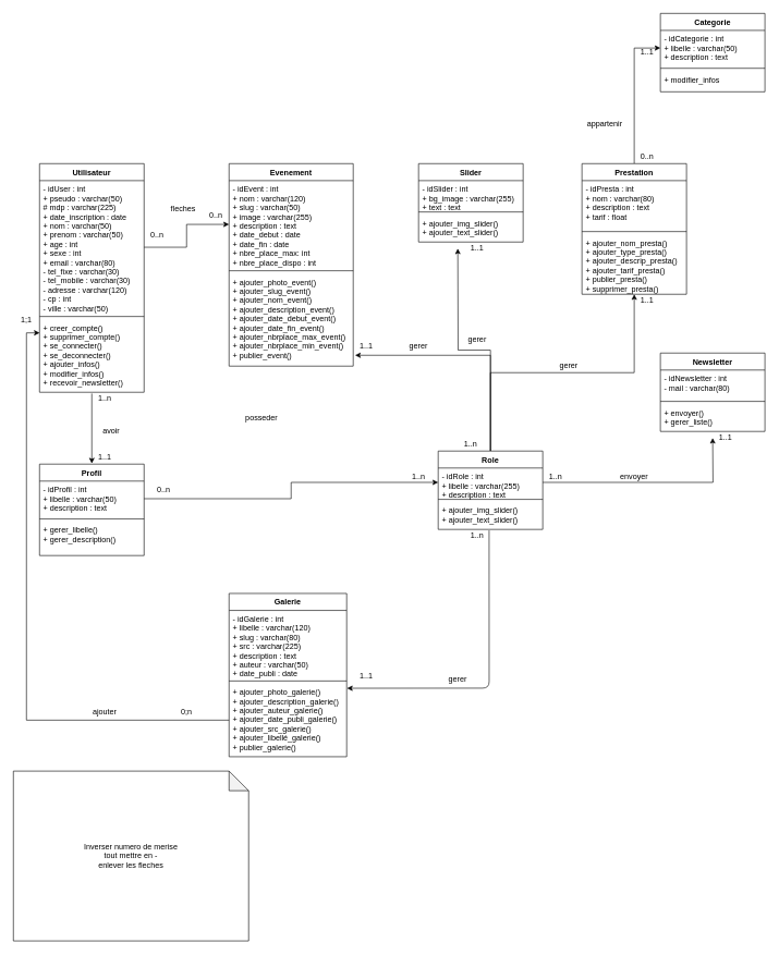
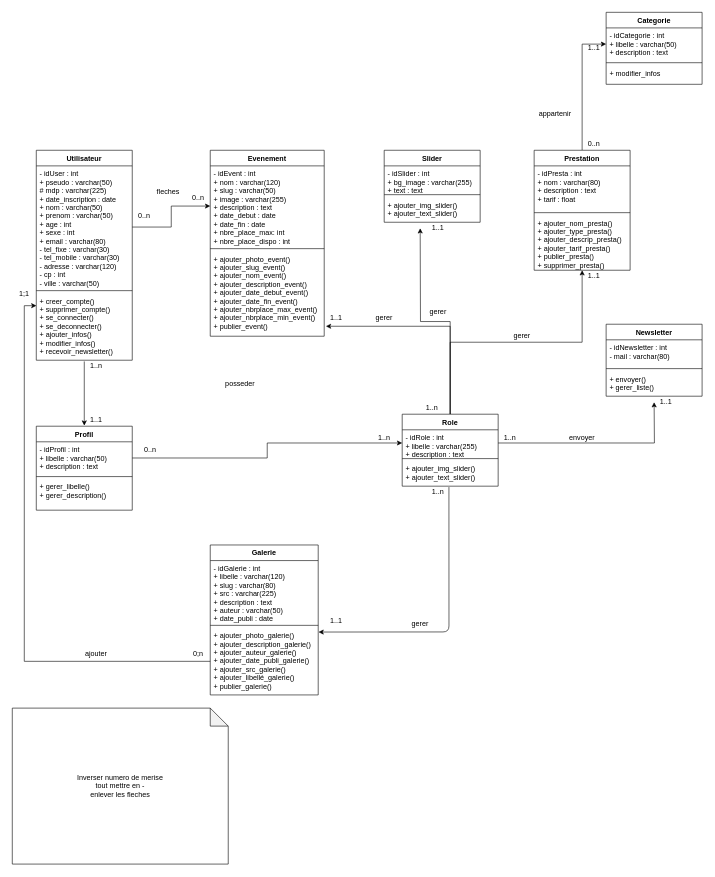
  <mxCell id="0" />
  <mxCell id="1" parent="0" />
  <mxCell id="2" value="Utilisateur" style="swimlane;fontStyle=1;align=center;verticalAlign=top;childLayout=stackLayout;horizontal=1;startSize=26;horizontalStack=0;resizeParent=1;resizeParentMax=0;resizeLast=0;collapsible=1;marginBottom=0;" parent="1" vertex="1"><mxGeometry x="60" y="250" width="160" height="350" as="geometry" /></mxCell>
  <mxCell id="3" value="- idUser : int&#10;+ pseudo : varchar(50)&#10;# mdp : varchar(225)&#10;+ date_inscription : date&#10;+ nom : varchar(50)&#10;+ prenom : varchar(50)&#10;+ age : int&#10;+ sexe : int&#10;+ email : varchar(80)&#10;- tel_fixe : varchar(30)&#10;- tel_mobile : varchar(30)&#10;- adresse : varchar(120)&#10;- cp : int&#10;- ville : varchar(50)" style="text;strokeColor=none;fillColor=none;align=left;verticalAlign=top;spacingLeft=4;spacingRight=4;overflow=hidden;rotatable=0;points=[[0,0.5],[1,0.5]];portConstraint=eastwest;" parent="2" vertex="1"><mxGeometry y="26" width="160" height="204" as="geometry" /></mxCell>
  <mxCell id="4" value="" style="line;strokeWidth=1;fillColor=none;align=left;verticalAlign=middle;spacingTop=-1;spacingLeft=3;spacingRight=3;rotatable=0;labelPosition=right;points=[];portConstraint=eastwest;" parent="2" vertex="1"><mxGeometry y="230" width="160" height="8" as="geometry" /></mxCell>
  <mxCell id="5" value="+ creer_compte()&#10;+ supprimer_compte()&#10;+ se_connecter()&#10;+ se_deconnecter()&#10;+ ajouter_infos()&#10;+ modifier_infos()&#10;+ recevoir_newsletter()&#10;" style="text;strokeColor=none;fillColor=none;align=left;verticalAlign=top;spacingLeft=4;spacingRight=4;overflow=hidden;rotatable=0;points=[[0,0.5],[1,0.5]];portConstraint=eastwest;" parent="2" vertex="1"><mxGeometry y="238" width="160" height="112" as="geometry" /></mxCell>
  <mxCell id="6" value="Evenement" style="swimlane;fontStyle=1;align=center;verticalAlign=top;childLayout=stackLayout;horizontal=1;startSize=26;horizontalStack=0;resizeParent=1;resizeParentMax=0;resizeLast=0;collapsible=1;marginBottom=0;" parent="1" vertex="1"><mxGeometry x="350" y="250" width="190" height="310" as="geometry"><mxRectangle x="-20" y="-200" width="100" height="26" as="alternateBounds" /></mxGeometry></mxCell>
  <mxCell id="7" value="- idEvent : int&#10;+ nom : varchar(120)&#10;+ slug : varchar(50)&#10;+ image : varchar(255)&#10;+ description : text&#10;+ date_debut : date&#10;+ date_fin : date&#10;+ nbre_place_max: int&#10;+ nbre_place_dispo : int" style="text;strokeColor=none;fillColor=none;align=left;verticalAlign=top;spacingLeft=4;spacingRight=4;overflow=hidden;rotatable=0;points=[[0,0.5],[1,0.5]];portConstraint=eastwest;" parent="6" vertex="1"><mxGeometry y="26" width="190" height="134" as="geometry" /></mxCell>
  <mxCell id="8" value="" style="line;strokeWidth=1;fillColor=none;align=left;verticalAlign=middle;spacingTop=-1;spacingLeft=3;spacingRight=3;rotatable=0;labelPosition=right;points=[];portConstraint=eastwest;" parent="6" vertex="1"><mxGeometry y="160" width="190" height="8" as="geometry" /></mxCell>
  <mxCell id="9" value="+ ajouter_photo_event()&#10;+ ajouter_slug_event()&#10;+ ajouter_nom_event()&#10;+ ajouter_description_event()&#10;+ ajouter_date_debut_event()&#10;+ ajouter_date_fin_event()&#10;+ ajouter_nbrplace_max_event()&#10;+ ajouter_nbrplace_min_event()&#10;+ publier_event()" style="text;strokeColor=none;fillColor=none;align=left;verticalAlign=top;spacingLeft=4;spacingRight=4;overflow=hidden;rotatable=0;points=[[0,0.5],[1,0.5]];portConstraint=eastwest;" parent="6" vertex="1"><mxGeometry y="168" width="190" height="142" as="geometry" /></mxCell>
  <mxCell id="10" value="Galerie" style="swimlane;fontStyle=1;align=center;verticalAlign=top;childLayout=stackLayout;horizontal=1;startSize=26;horizontalStack=0;resizeParent=1;resizeParentMax=0;resizeLast=0;collapsible=1;marginBottom=0;" parent="1" vertex="1"><mxGeometry x="350" y="908" width="180" height="250" as="geometry" /></mxCell>
  <mxCell id="11" value="- idGalerie : int&#10;+ libelle : varchar(120)&#10;+ slug : varchar(80)&#10;+ src : varchar(225)&#10;+ description : text&#10;+ auteur : varchar(50)&#10;+ date_publi : date" style="text;strokeColor=none;fillColor=none;align=left;verticalAlign=top;spacingLeft=4;spacingRight=4;overflow=hidden;rotatable=0;points=[[0,0.5],[1,0.5]];portConstraint=eastwest;" parent="10" vertex="1"><mxGeometry y="26" width="180" height="104" as="geometry" /></mxCell>
  <mxCell id="12" value="" style="line;strokeWidth=1;fillColor=none;align=left;verticalAlign=middle;spacingTop=-1;spacingLeft=3;spacingRight=3;rotatable=0;labelPosition=right;points=[];portConstraint=eastwest;" parent="10" vertex="1"><mxGeometry y="130" width="180" height="8" as="geometry" /></mxCell>
  <mxCell id="13" value="+ ajouter_photo_galerie()&#10;+ ajouter_description_galerie()&#10;+ ajouter_auteur_galerie()&#10;+ ajouter_date_publi_galerie()&#10;+ ajouter_src_galerie()&#10;+ ajouter_libellé_galerie()&#10;+ publier_galerie()" style="text;strokeColor=none;fillColor=none;align=left;verticalAlign=top;spacingLeft=4;spacingRight=4;overflow=hidden;rotatable=0;points=[[0,0.5],[1,0.5]];portConstraint=eastwest;" parent="10" vertex="1"><mxGeometry y="138" width="180" height="112" as="geometry" /></mxCell>
  <mxCell id="14" value="Newsletter" style="swimlane;fontStyle=1;align=center;verticalAlign=top;childLayout=stackLayout;horizontal=1;startSize=26;horizontalStack=0;resizeParent=1;resizeParentMax=0;resizeLast=0;collapsible=1;marginBottom=0;" parent="1" vertex="1"><mxGeometry x="1010" y="540" width="160" height="120" as="geometry"><mxRectangle x="80" y="490" width="90" height="26" as="alternateBounds" /></mxGeometry></mxCell>
  <mxCell id="15" value="- idNewsletter : int&#10;- mail : varchar(80)" style="text;strokeColor=none;fillColor=none;align=left;verticalAlign=top;spacingLeft=4;spacingRight=4;overflow=hidden;rotatable=0;points=[[0,0.5],[1,0.5]];portConstraint=eastwest;" parent="14" vertex="1"><mxGeometry y="26" width="160" height="44" as="geometry" /></mxCell>
  <mxCell id="16" value="" style="line;strokeWidth=1;fillColor=none;align=left;verticalAlign=middle;spacingTop=-1;spacingLeft=3;spacingRight=3;rotatable=0;labelPosition=right;points=[];portConstraint=eastwest;" parent="14" vertex="1"><mxGeometry y="70" width="160" height="8" as="geometry" /></mxCell>
  <mxCell id="17" value="+ envoyer()&#10;+ gerer_liste()" style="text;strokeColor=none;fillColor=none;align=left;verticalAlign=top;spacingLeft=4;spacingRight=4;overflow=hidden;rotatable=0;points=[[0,0.5],[1,0.5]];portConstraint=eastwest;" parent="14" vertex="1"><mxGeometry y="78" width="160" height="42" as="geometry" /></mxCell>
  <mxCell id="18" style="edgeStyle=orthogonalEdgeStyle;rounded=0;orthogonalLoop=1;jettySize=auto;html=1;entryX=0;entryY=0.5;entryDx=0;entryDy=0;" edge="1" parent="1" source="19" target="28"><mxGeometry relative="1" as="geometry" /></mxCell>
  <mxCell id="19" value="Prestation" style="swimlane;fontStyle=1;align=center;verticalAlign=top;childLayout=stackLayout;horizontal=1;startSize=26;horizontalStack=0;resizeParent=1;resizeParentMax=0;resizeLast=0;collapsible=1;marginBottom=0;" parent="1" vertex="1"><mxGeometry x="890" y="250" width="160" height="200" as="geometry" /></mxCell>
  <mxCell id="20" value="- idPresta : int &#10;+ nom : varchar(80)&#10;+ description : text&#10;+ tarif : float" style="text;strokeColor=none;fillColor=none;align=left;verticalAlign=top;spacingLeft=4;spacingRight=4;overflow=hidden;rotatable=0;points=[[0,0.5],[1,0.5]];portConstraint=eastwest;" parent="19" vertex="1"><mxGeometry y="26" width="160" height="74" as="geometry" /></mxCell>
  <mxCell id="21" value="" style="line;strokeWidth=1;fillColor=none;align=left;verticalAlign=middle;spacingTop=-1;spacingLeft=3;spacingRight=3;rotatable=0;labelPosition=right;points=[];portConstraint=eastwest;" parent="19" vertex="1"><mxGeometry y="100" width="160" height="8" as="geometry" /></mxCell>
  <mxCell id="22" value="+ ajouter_nom_presta()&#10;+ ajouter_type_presta()&#10;+ ajouter_descrip_presta()&#10;+ ajouter_tarif_presta()&#10;+ publier_presta()&#10;+ supprimer_presta()" style="text;strokeColor=none;fillColor=none;align=left;verticalAlign=top;spacingLeft=4;spacingRight=4;overflow=hidden;rotatable=0;points=[[0,0.5],[1,0.5]];portConstraint=eastwest;" parent="19" vertex="1"><mxGeometry y="108" width="160" height="92" as="geometry" /></mxCell>
  <mxCell id="23" value="Slider" style="swimlane;fontStyle=1;align=center;verticalAlign=top;childLayout=stackLayout;horizontal=1;startSize=26;horizontalStack=0;resizeParent=1;resizeParentMax=0;resizeLast=0;collapsible=1;marginBottom=0;" parent="1" vertex="1"><mxGeometry x="640" y="250" width="160" height="120" as="geometry" /></mxCell>
  <mxCell id="24" value="- idSlider : int&#10;+ bg_image : varchar(255)&#10;+ text : text" style="text;strokeColor=none;fillColor=none;align=left;verticalAlign=top;spacingLeft=4;spacingRight=4;overflow=hidden;rotatable=0;points=[[0,0.5],[1,0.5]];portConstraint=eastwest;" parent="23" vertex="1"><mxGeometry y="26" width="160" height="44" as="geometry" /></mxCell>
  <mxCell id="25" value="" style="line;strokeWidth=1;fillColor=none;align=left;verticalAlign=middle;spacingTop=-1;spacingLeft=3;spacingRight=3;rotatable=0;labelPosition=right;points=[];portConstraint=eastwest;" parent="23" vertex="1"><mxGeometry y="70" width="160" height="8" as="geometry" /></mxCell>
  <mxCell id="26" value="+ ajouter_img_slider()&#10;+ ajouter_text_slider()&#10;" style="text;strokeColor=none;fillColor=none;align=left;verticalAlign=top;spacingLeft=4;spacingRight=4;overflow=hidden;rotatable=0;points=[[0,0.5],[1,0.5]];portConstraint=eastwest;" parent="23" vertex="1"><mxGeometry y="78" width="160" height="42" as="geometry" /></mxCell>
  <mxCell id="27" value="Categorie" style="swimlane;fontStyle=1;align=center;verticalAlign=top;childLayout=stackLayout;horizontal=1;startSize=26;horizontalStack=0;resizeParent=1;resizeParentMax=0;resizeLast=0;collapsible=1;marginBottom=0;" parent="1" vertex="1"><mxGeometry x="1010" y="20" width="160" height="120" as="geometry"><mxRectangle x="80" y="490" width="90" height="26" as="alternateBounds" /></mxGeometry></mxCell>
  <mxCell id="28" value="- idCategorie : int&#10;+ libelle : varchar(50)&#10;+ description : text " style="text;strokeColor=none;fillColor=none;align=left;verticalAlign=top;spacingLeft=4;spacingRight=4;overflow=hidden;rotatable=0;points=[[0,0.5],[1,0.5]];portConstraint=eastwest;" parent="27" vertex="1"><mxGeometry y="26" width="160" height="54" as="geometry" /></mxCell>
  <mxCell id="29" value="" style="line;strokeWidth=1;fillColor=none;align=left;verticalAlign=middle;spacingTop=-1;spacingLeft=3;spacingRight=3;rotatable=0;labelPosition=right;points=[];portConstraint=eastwest;" parent="27" vertex="1"><mxGeometry y="80" width="160" height="8" as="geometry" /></mxCell>
  <mxCell id="30" value="+ modifier_infos" style="text;strokeColor=none;fillColor=none;align=left;verticalAlign=top;spacingLeft=4;spacingRight=4;overflow=hidden;rotatable=0;points=[[0,0.5],[1,0.5]];portConstraint=eastwest;" parent="27" vertex="1"><mxGeometry y="88" width="160" height="32" as="geometry" /></mxCell>
  <mxCell id="31" value="Profil" style="swimlane;fontStyle=1;align=center;verticalAlign=top;childLayout=stackLayout;horizontal=1;startSize=26;horizontalStack=0;resizeParent=1;resizeParentMax=0;resizeLast=0;collapsible=1;marginBottom=0;" parent="1" vertex="1"><mxGeometry x="60" y="710" width="160" height="140" as="geometry"><mxRectangle x="80" y="490" width="90" height="26" as="alternateBounds" /></mxGeometry></mxCell>
  <mxCell id="32" value="- idProfil : int&#10;+ libelle : varchar(50)&#10;+ description : text&#10;" style="text;strokeColor=none;fillColor=none;align=left;verticalAlign=top;spacingLeft=4;spacingRight=4;overflow=hidden;rotatable=0;points=[[0,0.5],[1,0.5]];portConstraint=eastwest;" parent="31" vertex="1"><mxGeometry y="26" width="160" height="54" as="geometry" /></mxCell>
  <mxCell id="33" value="" style="line;strokeWidth=1;fillColor=none;align=left;verticalAlign=middle;spacingTop=-1;spacingLeft=3;spacingRight=3;rotatable=0;labelPosition=right;points=[];portConstraint=eastwest;" parent="31" vertex="1"><mxGeometry y="80" width="160" height="8" as="geometry" /></mxCell>
  <mxCell id="34" value="+ gerer_libelle()&#10;+ gerer_description()" style="text;strokeColor=none;fillColor=none;align=left;verticalAlign=top;spacingLeft=4;spacingRight=4;overflow=hidden;rotatable=0;points=[[0,0.5],[1,0.5]];portConstraint=eastwest;" parent="31" vertex="1"><mxGeometry y="88" width="160" height="52" as="geometry" /></mxCell>
  <mxCell id="35" style="edgeStyle=orthogonalEdgeStyle;rounded=0;orthogonalLoop=1;jettySize=auto;html=1;entryX=0.5;entryY=1;entryDx=0;entryDy=0;entryPerimeter=0;" edge="1" parent="1" source="38" target="22"><mxGeometry relative="1" as="geometry" /></mxCell>
  <mxCell id="36" style="edgeStyle=orthogonalEdgeStyle;rounded=0;orthogonalLoop=1;jettySize=auto;html=1;" edge="1" parent="1" source="38"><mxGeometry relative="1" as="geometry"><mxPoint x="700" y="380" as="targetPoint" /></mxGeometry></mxCell>
  <mxCell id="37" style="edgeStyle=orthogonalEdgeStyle;rounded=0;orthogonalLoop=1;jettySize=auto;html=1;entryX=1.015;entryY=0.883;entryDx=0;entryDy=0;entryPerimeter=0;" edge="1" parent="1" source="38" target="9"><mxGeometry relative="1" as="geometry" /></mxCell>
  <mxCell id="38" value="Role" style="swimlane;fontStyle=1;align=center;verticalAlign=top;childLayout=stackLayout;horizontal=1;startSize=26;horizontalStack=0;resizeParent=1;resizeParentMax=0;resizeLast=0;collapsible=1;marginBottom=0;" vertex="1" parent="1"><mxGeometry x="670" y="690" width="160" height="120" as="geometry" /></mxCell>
  <mxCell id="39" value="- idRole : int&#10;+ libelle : varchar(255)&#10;+ description : text" style="text;strokeColor=none;fillColor=none;align=left;verticalAlign=top;spacingLeft=4;spacingRight=4;overflow=hidden;rotatable=0;points=[[0,0.5],[1,0.5]];portConstraint=eastwest;" vertex="1" parent="38"><mxGeometry y="26" width="160" height="44" as="geometry" /></mxCell>
  <mxCell id="40" value="" style="line;strokeWidth=1;fillColor=none;align=left;verticalAlign=middle;spacingTop=-1;spacingLeft=3;spacingRight=3;rotatable=0;labelPosition=right;points=[];portConstraint=eastwest;" vertex="1" parent="38"><mxGeometry y="70" width="160" height="8" as="geometry" /></mxCell>
  <mxCell id="41" value="+ ajouter_img_slider()&#10;+ ajouter_text_slider()&#10;" style="text;strokeColor=none;fillColor=none;align=left;verticalAlign=top;spacingLeft=4;spacingRight=4;overflow=hidden;rotatable=0;points=[[0,0.5],[1,0.5]];portConstraint=eastwest;" vertex="1" parent="38"><mxGeometry y="78" width="160" height="42" as="geometry" /></mxCell>
  <mxCell id="42" style="edgeStyle=orthogonalEdgeStyle;rounded=0;orthogonalLoop=1;jettySize=auto;html=1;entryX=0.001;entryY=0.188;entryDx=0;entryDy=0;entryPerimeter=0;" edge="1" parent="1" source="13" target="5"><mxGeometry relative="1" as="geometry" /></mxCell>
  <mxCell id="43" style="edgeStyle=orthogonalEdgeStyle;rounded=0;orthogonalLoop=1;jettySize=auto;html=1;" edge="1" parent="1" source="32" target="39"><mxGeometry relative="1" as="geometry" /></mxCell>
  <mxCell id="44" style="edgeStyle=orthogonalEdgeStyle;rounded=0;orthogonalLoop=1;jettySize=auto;html=1;" edge="1" parent="1" source="3" target="7"><mxGeometry relative="1" as="geometry" /></mxCell>
  <mxCell id="45" style="edgeStyle=orthogonalEdgeStyle;rounded=0;orthogonalLoop=1;jettySize=auto;html=1;" edge="1" parent="1" source="39"><mxGeometry relative="1" as="geometry"><mxPoint x="1090" y="670" as="targetPoint" /></mxGeometry></mxCell>
  <mxCell id="46" value="0..n" style="text;html=1;strokeColor=none;fillColor=none;align=center;verticalAlign=middle;whiteSpace=wrap;rounded=0;" vertex="1" parent="1"><mxGeometry x="220" y="350" width="40" height="20" as="geometry" /></mxCell>
  <mxCell id="47" value="0..n" style="text;html=1;strokeColor=none;fillColor=none;align=center;verticalAlign=middle;whiteSpace=wrap;rounded=0;" vertex="1" parent="1"><mxGeometry x="310" y="320" width="40" height="20" as="geometry" /></mxCell>
  <mxCell id="48" value="fleches" style="text;html=1;strokeColor=none;fillColor=none;align=center;verticalAlign=middle;whiteSpace=wrap;rounded=0;" vertex="1" parent="1"><mxGeometry x="260" y="310" width="40" height="20" as="geometry" /></mxCell>
- <mxCell id="49" value="0;n" style="text;html=1;strokeColor=none;fillColor=none;align=center;verticalAlign=middle;whiteSpace=wrap;rounded=0;" vertex="1" parent="1"><mxGeometry x="265" y="1080" width="40" height="20" as="geometry" /></mxCell>
+ <mxCell id="49" value="0;n" style="text;html=1;strokeColor=none;fillColor=none;align=center;verticalAlign=middle;whiteSpace=wrap;rounded=0;" vertex="1" parent="1"><mxGeometry x="310" y="1080" width="40" height="20" as="geometry" /></mxCell>
  <mxCell id="50" value="1;1" style="text;html=1;strokeColor=none;fillColor=none;align=center;verticalAlign=middle;whiteSpace=wrap;rounded=0;" vertex="1" parent="1"><mxGeometry x="20" y="480" width="40" height="20" as="geometry" /></mxCell>
  <mxCell id="51" value="ajouter" style="text;html=1;strokeColor=none;fillColor=none;align=center;verticalAlign=middle;whiteSpace=wrap;rounded=0;" vertex="1" parent="1"><mxGeometry x="140" y="1080" width="40" height="20" as="geometry" /></mxCell>
  <mxCell id="52" value="posseder" style="text;html=1;strokeColor=none;fillColor=none;align=center;verticalAlign=middle;whiteSpace=wrap;rounded=0;" vertex="1" parent="1"><mxGeometry x="380" y="630" width="40" height="20" as="geometry" /></mxCell>
  <mxCell id="53" value="0..n" style="text;html=1;strokeColor=none;fillColor=none;align=center;verticalAlign=middle;whiteSpace=wrap;rounded=0;" vertex="1" parent="1"><mxGeometry x="230" y="740" width="40" height="20" as="geometry" /></mxCell>
  <mxCell id="54" value="1..n" style="text;html=1;strokeColor=none;fillColor=none;align=center;verticalAlign=middle;whiteSpace=wrap;rounded=0;" vertex="1" parent="1"><mxGeometry x="620" y="720" width="40" height="20" as="geometry" /></mxCell>
  <mxCell id="55" value="1..1" style="text;html=1;strokeColor=none;fillColor=none;align=center;verticalAlign=middle;whiteSpace=wrap;rounded=0;" vertex="1" parent="1"><mxGeometry x="540" y="1024.34" width="40" height="20" as="geometry" /></mxCell>
  <mxCell id="56" value="" style="endArrow=classic;html=1;exitX=0.487;exitY=1.036;exitDx=0;exitDy=0;exitPerimeter=0;entryX=1.003;entryY=0.064;entryDx=0;entryDy=0;entryPerimeter=0;" edge="1" parent="1" source="41" target="13"><mxGeometry width="50" height="50" relative="1" as="geometry"><mxPoint x="758" y="958" as="sourcePoint" /><mxPoint x="748" y="1060" as="targetPoint" /><Array as="points"><mxPoint x="748" y="1053" /></Array></mxGeometry></mxCell>
  <mxCell id="57" value="1..n" style="text;html=1;strokeColor=none;fillColor=none;align=center;verticalAlign=middle;whiteSpace=wrap;rounded=0;" vertex="1" parent="1"><mxGeometry x="710" y="810" width="40" height="20" as="geometry" /></mxCell>
  <mxCell id="58" value="1..n" style="text;html=1;strokeColor=none;fillColor=none;align=center;verticalAlign=middle;whiteSpace=wrap;rounded=0;" vertex="1" parent="1"><mxGeometry x="700" y="670" width="40" height="20" as="geometry" /></mxCell>
  <mxCell id="59" value="1..n" style="text;html=1;strokeColor=none;fillColor=none;align=center;verticalAlign=middle;whiteSpace=wrap;rounded=0;" vertex="1" parent="1"><mxGeometry x="830" y="720" width="40" height="20" as="geometry" /></mxCell>
  <mxCell id="60" value="gerer" style="text;html=1;strokeColor=none;fillColor=none;align=center;verticalAlign=middle;whiteSpace=wrap;rounded=0;" vertex="1" parent="1"><mxGeometry x="680" y="1030" width="40" height="20" as="geometry" /></mxCell>
  <mxCell id="61" value="envoyer" style="text;html=1;strokeColor=none;fillColor=none;align=center;verticalAlign=middle;whiteSpace=wrap;rounded=0;" vertex="1" parent="1"><mxGeometry x="950" y="720" width="40" height="20" as="geometry" /></mxCell>
  <mxCell id="62" value="gerer" style="text;html=1;strokeColor=none;fillColor=none;align=center;verticalAlign=middle;whiteSpace=wrap;rounded=0;" vertex="1" parent="1"><mxGeometry x="850" y="550" width="40" height="20" as="geometry" /></mxCell>
  <mxCell id="63" value="gerer" style="text;html=1;strokeColor=none;fillColor=none;align=center;verticalAlign=middle;whiteSpace=wrap;rounded=0;" vertex="1" parent="1"><mxGeometry x="710" y="510" width="40" height="20" as="geometry" /></mxCell>
  <mxCell id="64" value="appartenir" style="text;html=1;strokeColor=none;fillColor=none;align=center;verticalAlign=middle;whiteSpace=wrap;rounded=0;" vertex="1" parent="1"><mxGeometry x="905" y="180" width="40" height="20" as="geometry" /></mxCell>
  <mxCell id="65" value="0..n" style="text;html=1;strokeColor=none;fillColor=none;align=center;verticalAlign=middle;whiteSpace=wrap;rounded=0;" vertex="1" parent="1"><mxGeometry x="970" y="230" width="40" height="20" as="geometry" /></mxCell>
  <mxCell id="66" value="1..1" style="text;html=1;strokeColor=none;fillColor=none;align=center;verticalAlign=middle;whiteSpace=wrap;rounded=0;" vertex="1" parent="1"><mxGeometry x="970" y="70" width="40" height="20" as="geometry" /></mxCell>
  <mxCell id="67" value="1..1" style="text;html=1;strokeColor=none;fillColor=none;align=center;verticalAlign=middle;whiteSpace=wrap;rounded=0;" vertex="1" parent="1"><mxGeometry x="970" width="40" height="20" as="geometry" y="450" /></mxCell>
  <mxCell id="68" value="1..1" style="text;html=1;strokeColor=none;fillColor=none;align=center;verticalAlign=middle;whiteSpace=wrap;rounded=0;" vertex="1" parent="1"><mxGeometry x="710" y="370" width="40" height="20" as="geometry" /></mxCell>
  <mxCell id="69" value="1..1" style="text;html=1;strokeColor=none;fillColor=none;align=center;verticalAlign=middle;whiteSpace=wrap;rounded=0;" vertex="1" parent="1"><mxGeometry x="1090" y="660" width="40" height="20" as="geometry" /></mxCell>
  <mxCell id="70" value="gerer" style="text;html=1;strokeColor=none;fillColor=none;align=center;verticalAlign=middle;whiteSpace=wrap;rounded=0;" vertex="1" parent="1"><mxGeometry x="620" y="520" width="40" height="20" as="geometry" /></mxCell>
  <mxCell id="71" value="1..1" style="text;html=1;strokeColor=none;fillColor=none;align=center;verticalAlign=middle;whiteSpace=wrap;rounded=0;" vertex="1" parent="1"><mxGeometry x="540" y="520" width="40" height="20" as="geometry" /></mxCell>
  <mxCell id="72" value="" style="endArrow=classic;html=1;" edge="1" parent="1"><mxGeometry width="50" height="50" relative="1" as="geometry"><mxPoint x="140" y="602" as="sourcePoint" /><mxPoint x="140" y="709" as="targetPoint" /></mxGeometry></mxCell>
- <mxCell id="73" value="avoir" style="text;html=1;strokeColor=none;fillColor=none;align=center;verticalAlign=middle;whiteSpace=wrap;rounded=0;" vertex="1" parent="1"><mxGeometry x="150" y="650" width="40" height="20" as="geometry" /></mxCell>
  <mxCell id="74" value="1..1" style="text;html=1;strokeColor=none;fillColor=none;align=center;verticalAlign=middle;whiteSpace=wrap;rounded=0;" vertex="1" parent="1"><mxGeometry x="140" y="690" width="40" height="20" as="geometry" /></mxCell>
  <mxCell id="75" value="1..n" style="text;html=1;strokeColor=none;fillColor=none;align=center;verticalAlign=middle;whiteSpace=wrap;rounded=0;" vertex="1" parent="1"><mxGeometry x="140" y="600" width="40" height="20" as="geometry" /></mxCell>
  <mxCell id="76" value="Inverser numero de merise&lt;br&gt;tout mettre en -&lt;br&gt;enlever les fleches" style="shape=note;whiteSpace=wrap;html=1;backgroundOutline=1;darkOpacity=0.05;" vertex="1" parent="1"><mxGeometry x="20" y="1180" width="360" height="260" as="geometry" /></mxCell>
